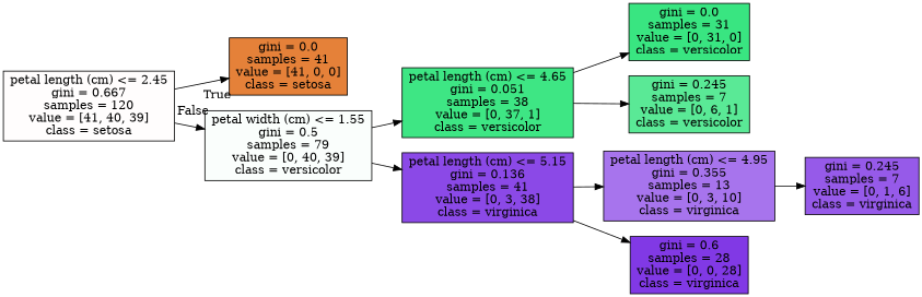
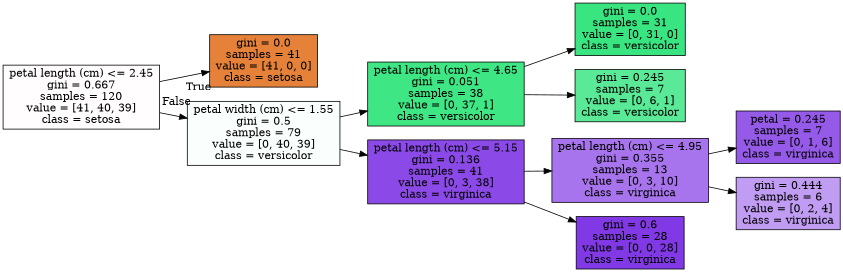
  digraph {
    rankdir=LR
    node [color=black shape=box style=filled]
    n1 [fillcolor="#fffdfd" label="petal length (cm) <= 2.45\ngini = 0.667\nsamples = 120\nvalue = [41, 40, 39]\nclass = setosa"]
    n2 [fillcolor="#e58139" label="gini = 0.0\nsamples = 41\nvalue = [41, 0, 0]\nclass = setosa"]
    n3 [fillcolor="#fafefc" label="petal width (cm) <= 1.55\ngini = 0.5\nsamples = 79\nvalue = [0, 40, 39]\nclass = versicolor"]
    n4 [fillcolor="#3ee684" label="petal length (cm) <= 4.65\ngini = 0.051\nsamples = 38\nvalue = [0, 37, 1]\nclass = versicolor"]
    n5 [fillcolor="#8b49e7" label="petal length (cm) <= 5.15\ngini = 0.136\nsamples = 41\nvalue = [0, 3, 38]\nclass = virginica"]
    n6 [fillcolor="#39e581" label="gini = 0.0\nsamples = 31\nvalue = [0, 31, 0]\nclass = versicolor"]
    n7 [fillcolor="#5ae996" label="gini = 0.245\nsamples = 7\nvalue = [0, 6, 1]\nclass = versicolor"]
    n8 [fillcolor="#a774ed" label="petal length (cm) <= 4.95\ngini = 0.355\nsamples = 13\nvalue = [0, 3, 10]\nclass = virginica"]
    n9 [fillcolor="#8139e5" label="gini = 0.6\nsamples = 28\nvalue = [0, 0, 28]\nclass = virginica"]
-   n10 [fillcolor="#965ae9" label="gini = 0.245\nsamples = 7\nvalue = [0, 1, 6]\nclass = virginica"]
+   n10 [fillcolor="#965ae9" label="petal = 0.245\nsamples = 7\nvalue = [0, 1, 6]\nclass = virginica"]
+   n11 [fillcolor="#c09cf2" label="gini = 0.444\nsamples = 6\nvalue = [0, 2, 4]\nclass = virginica"]
    n1 -> n2 [headlabel=True labelangle=45 labeldistance=2.5]
    n1 -> n3 [headlabel=False labelangle=-45 labeldistance=2.5]
    n3 -> n4
    n3 -> n5
    n4 -> n6
    n4 -> n7
    n5 -> n8
    n5 -> n9
    n8 -> n10
+   n8 -> n11
  }
